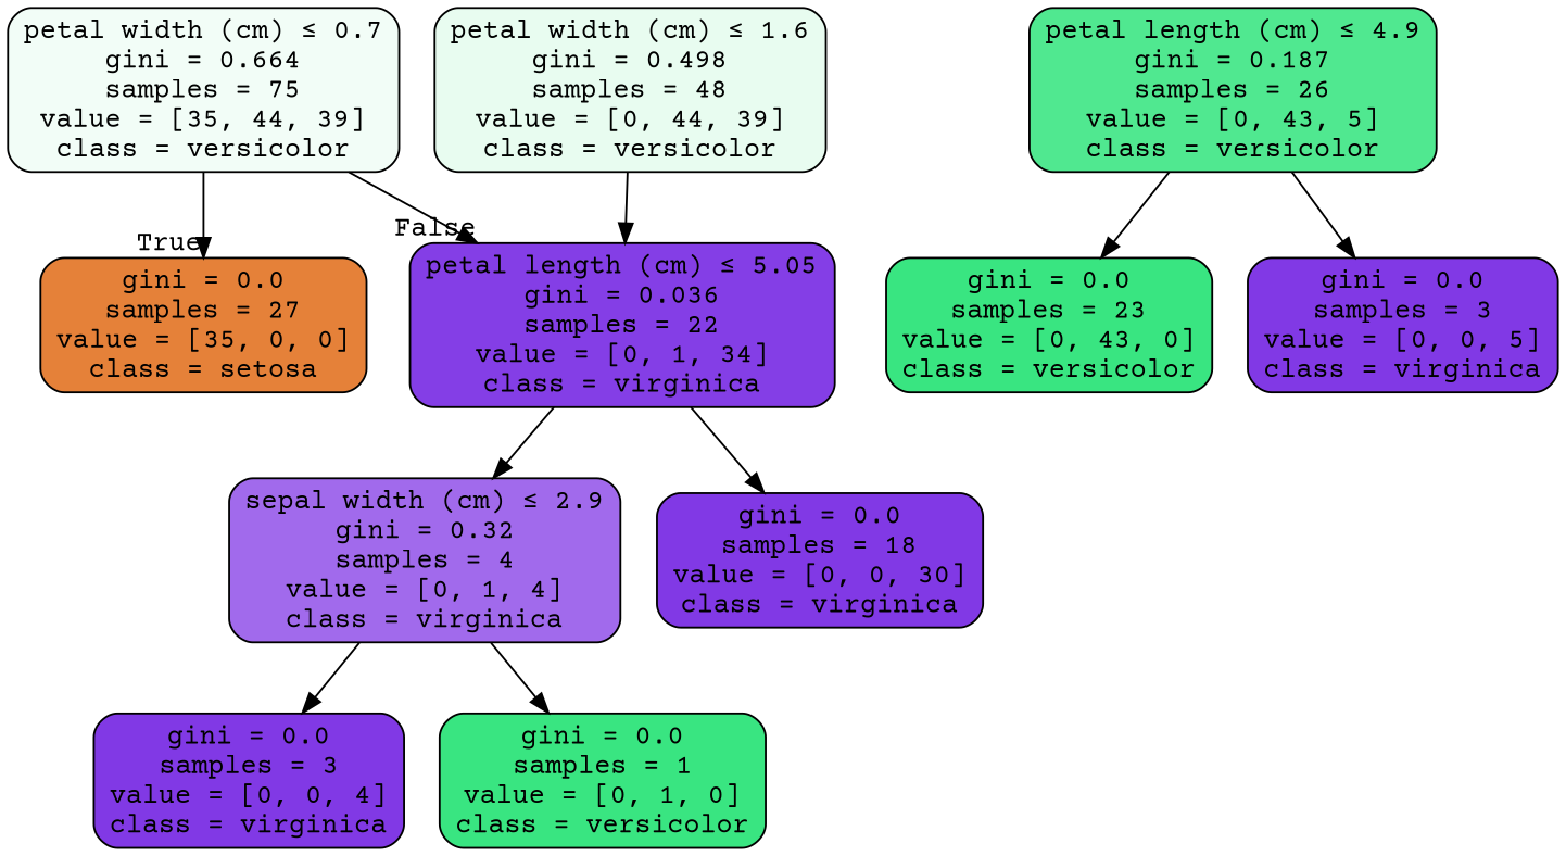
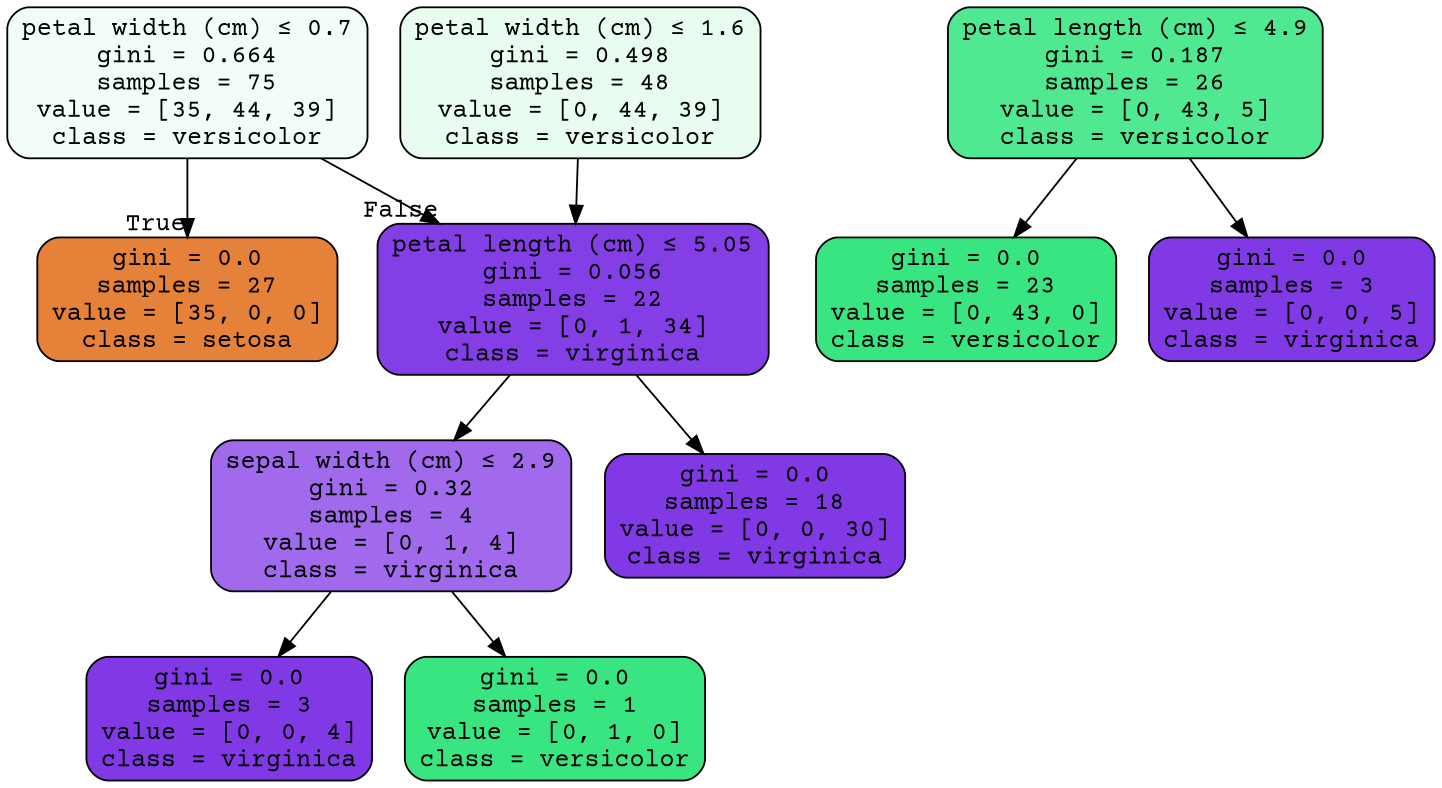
  digraph {
    fontname="Courier Prime"
    node [color=black fillcolor="#8139e5ff" fontname="Courier Prime" shape=box style="filled, rounded"]
    edge [fontname="Courier Prime"]
    n1 [fillcolor="#39e58110" label=<petal width (cm) &le; 0.7<br/>gini = 0.664<br/>samples = 75<br/>value = [35, 44, 39]<br/>class = versicolor>]
    n2 [fillcolor="#e58139ff" label=<gini = 0.0<br/>samples = 27<br/>value = [35, 0, 0]<br/>class = setosa>]
-   n3 [fillcolor="#8139e5f8" label=<petal length (cm) &le; 5.05<br/>gini = 0.036<br/>samples = 22<br/>value = [0, 1, 34]<br/>class = virginica>]
+   n3 [fillcolor="#8139e5f8" label=<petal length (cm) &le; 5.05<br/>gini = 0.056<br/>samples = 22<br/>value = [0, 1, 34]<br/>class = virginica>]
    n4 [fillcolor="#39e5811d" label=<petal width (cm) &le; 1.6<br/>gini = 0.498<br/>samples = 48<br/>value = [0, 44, 39]<br/>class = versicolor>]
    n5 [fillcolor="#39e581e1" label=<petal length (cm) &le; 4.9<br/>gini = 0.187<br/>samples = 26<br/>value = [0, 43, 5]<br/>class = versicolor>]
    n6 [fillcolor="#39e581ff" label=<gini = 0.0<br/>samples = 23<br/>value = [0, 43, 0]<br/>class = versicolor>]
    n7 [label=<gini = 0.0<br/>samples = 3<br/>value = [0, 0, 5]<br/>class = virginica>]
    n8 [fillcolor="#8139e5bf" label=<sepal width (cm) &le; 2.9<br/>gini = 0.32<br/>samples = 4<br/>value = [0, 1, 4]<br/>class = virginica>]
    n9 [label=<gini = 0.0<br/>samples = 18<br/>value = [0, 0, 30]<br/>class = virginica>]
    n10 [label=<gini = 0.0<br/>samples = 3<br/>value = [0, 0, 4]<br/>class = virginica>]
    n11 [fillcolor="#39e581ff" label=<gini = 0.0<br/>samples = 1<br/>value = [0, 1, 0]<br/>class = versicolor>]
    n1 -> n2 [headlabel=True labelangle=45 labeldistance=2.5]
    n1 -> n3 [headlabel=False labelangle=-45 labeldistance=2.5]
    n3 -> n8
    n3 -> n9
    n4 -> n3
    n5 -> n6
    n5 -> n7
    n8 -> n10
    n8 -> n11
  }
